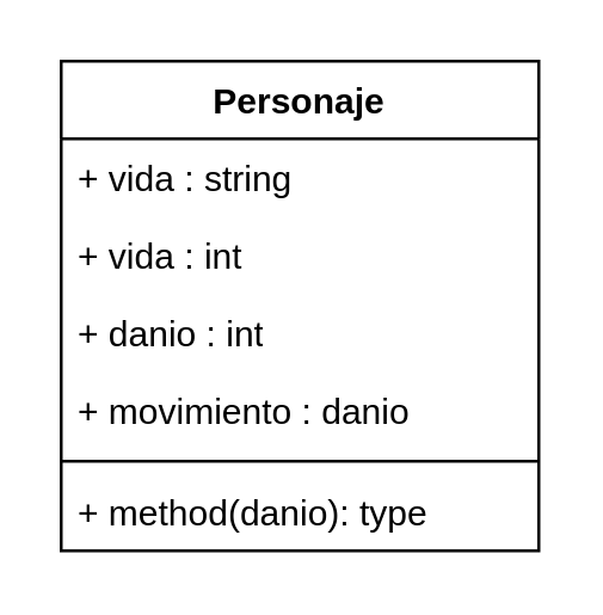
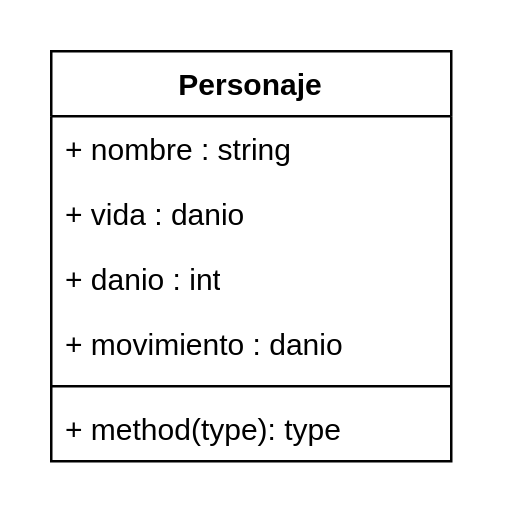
  <mxCell id="0" />
  <mxCell id="1" parent="0" />
  <mxCell id="2" value="Personaje" style="swimlane;fontStyle=1;align=center;verticalAlign=top;childLayout=stackLayout;horizontal=1;startSize=26;horizontalStack=0;resizeParent=1;resizeParentMax=0;resizeLast=0;collapsible=1;marginBottom=0;whiteSpace=wrap;html=1;" vertex="1" parent="1"><mxGeometry x="20" y="20" width="160" height="164" as="geometry" /></mxCell>
- <mxCell id="3" value="+ vida : string " style="text;strokeColor=none;fillColor=none;align=left;verticalAlign=top;spacingLeft=4;spacingRight=4;overflow=hidden;rotatable=0;points=[[0,0.5],[1,0.5]];portConstraint=eastwest;whiteSpace=wrap;html=1;" vertex="1" parent="2"><mxGeometry y="26" width="160" height="26" as="geometry" /></mxCell>
- <mxCell id="4" value="+ vida : int" style="text;strokeColor=none;fillColor=none;align=left;verticalAlign=top;spacingLeft=4;spacingRight=4;overflow=hidden;rotatable=0;points=[[0,0.5],[1,0.5]];portConstraint=eastwest;whiteSpace=wrap;html=1;" vertex="1" parent="2"><mxGeometry y="52" width="160" height="26" as="geometry" /></mxCell>
+ <mxCell id="3" value="+ nombre : string " style="text;strokeColor=none;fillColor=none;align=left;verticalAlign=top;spacingLeft=4;spacingRight=4;overflow=hidden;rotatable=0;points=[[0,0.5],[1,0.5]];portConstraint=eastwest;whiteSpace=wrap;html=1;" vertex="1" parent="2"><mxGeometry y="26" width="160" height="26" as="geometry" /></mxCell>
+ <mxCell id="4" value="+ vida : danio" style="text;strokeColor=none;fillColor=none;align=left;verticalAlign=top;spacingLeft=4;spacingRight=4;overflow=hidden;rotatable=0;points=[[0,0.5],[1,0.5]];portConstraint=eastwest;whiteSpace=wrap;html=1;" vertex="1" parent="2"><mxGeometry y="52" width="160" height="26" as="geometry" /></mxCell>
  <mxCell id="5" value="+ danio : int" style="text;strokeColor=none;fillColor=none;align=left;verticalAlign=top;spacingLeft=4;spacingRight=4;overflow=hidden;rotatable=0;points=[[0,0.5],[1,0.5]];portConstraint=eastwest;whiteSpace=wrap;html=1;" vertex="1" parent="2"><mxGeometry y="78" width="160" height="26" as="geometry" /></mxCell>
  <mxCell id="6" value="+ movimiento : danio" style="text;strokeColor=none;fillColor=none;align=left;verticalAlign=top;spacingLeft=4;spacingRight=4;overflow=hidden;rotatable=0;points=[[0,0.5],[1,0.5]];portConstraint=eastwest;whiteSpace=wrap;html=1;" vertex="1" parent="2"><mxGeometry y="104" width="160" height="26" as="geometry" /></mxCell>
  <mxCell id="7" value="" style="line;strokeWidth=1;fillColor=none;align=left;verticalAlign=middle;spacingTop=-1;spacingLeft=3;spacingRight=3;rotatable=0;labelPosition=right;points=[];portConstraint=eastwest;strokeColor=inherit;" vertex="1" parent="2"><mxGeometry y="130" width="160" height="8" as="geometry" /></mxCell>
- <mxCell id="8" value="+ method(danio): type" style="text;strokeColor=none;fillColor=none;align=left;verticalAlign=top;spacingLeft=4;spacingRight=4;overflow=hidden;rotatable=0;points=[[0,0.5],[1,0.5]];portConstraint=eastwest;whiteSpace=wrap;html=1;" vertex="1" parent="2"><mxGeometry y="138" width="160" height="26" as="geometry" /></mxCell>
+ <mxCell id="8" value="+ method(type): type" style="text;strokeColor=none;fillColor=none;align=left;verticalAlign=top;spacingLeft=4;spacingRight=4;overflow=hidden;rotatable=0;points=[[0,0.5],[1,0.5]];portConstraint=eastwest;whiteSpace=wrap;html=1;" vertex="1" parent="2"><mxGeometry y="138" width="160" height="26" as="geometry" /></mxCell>
